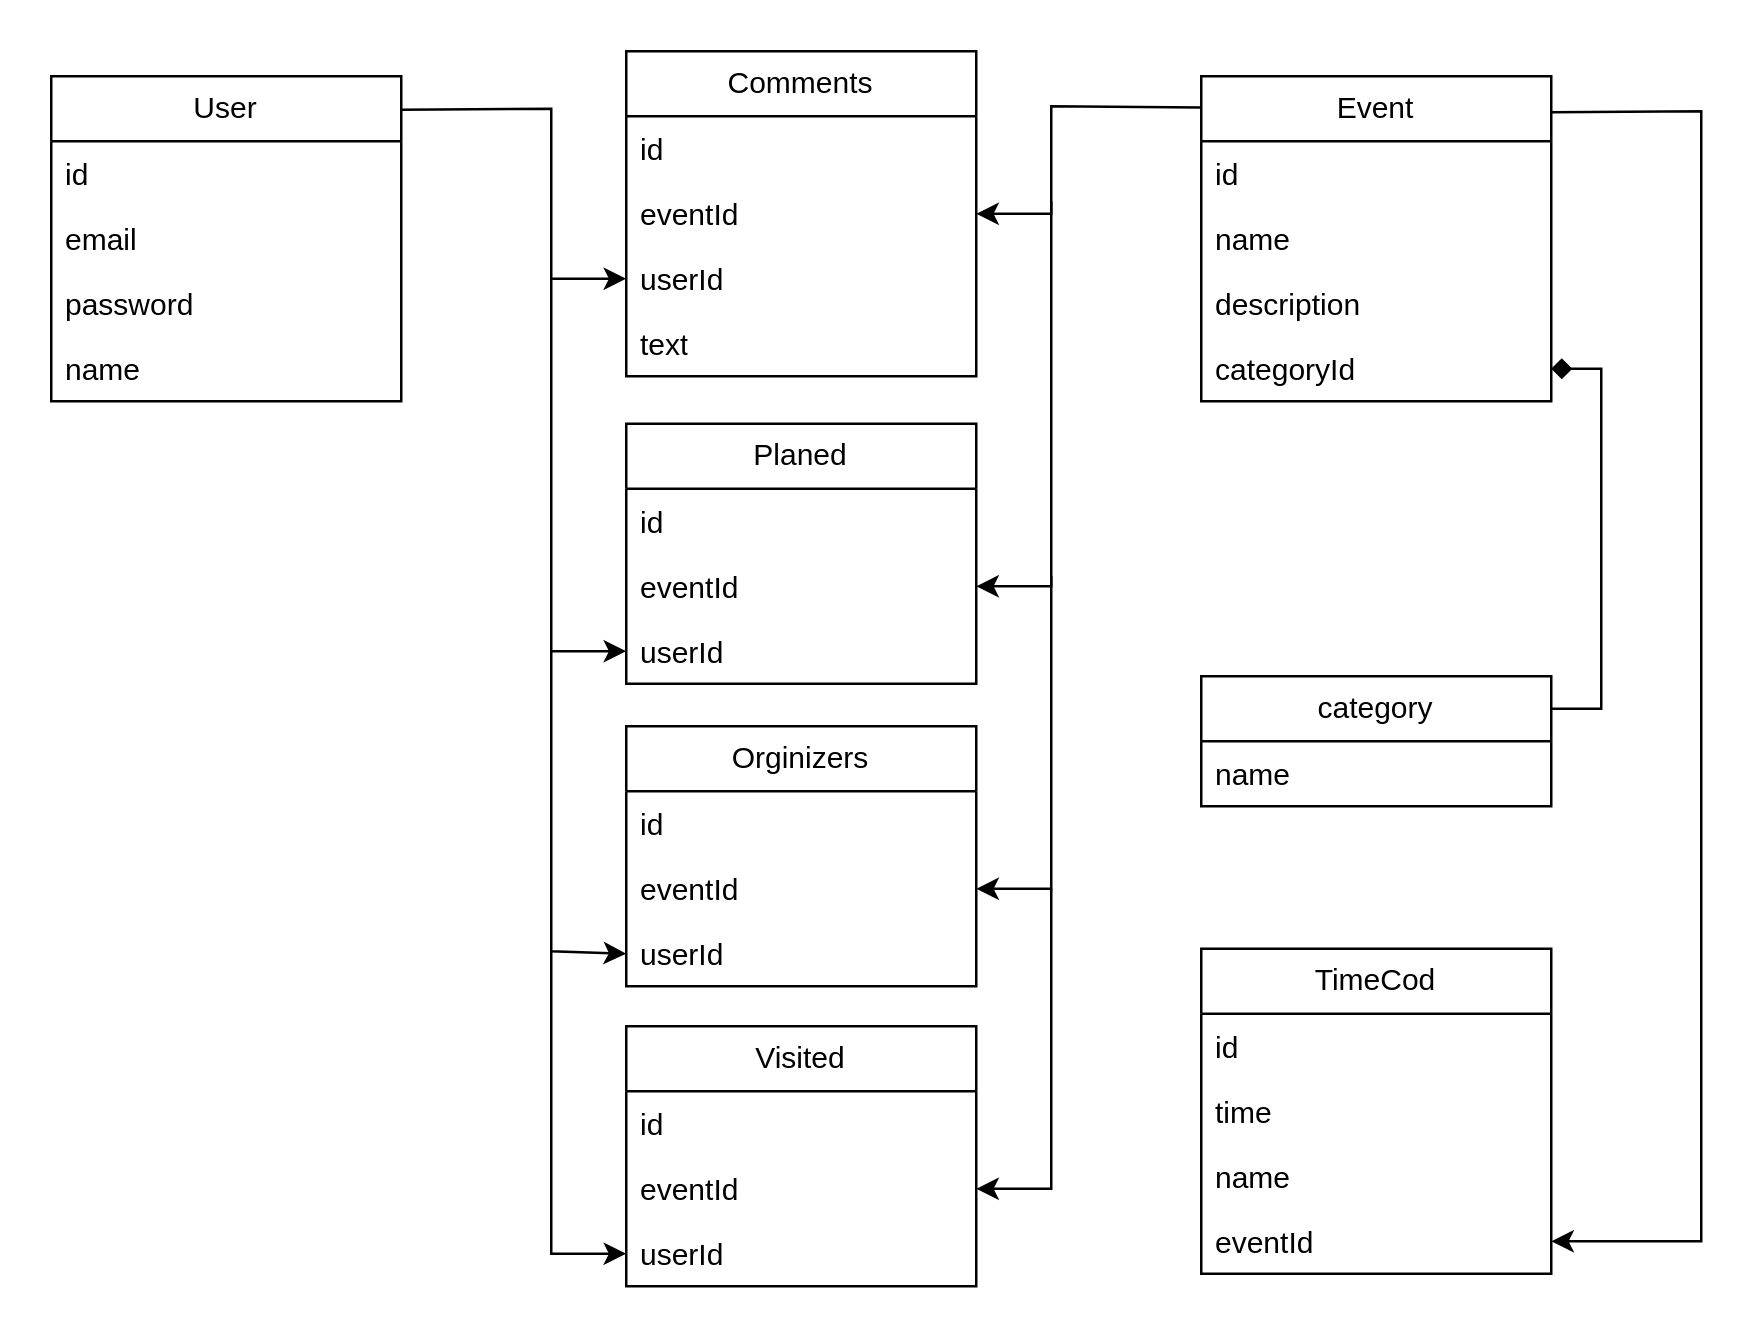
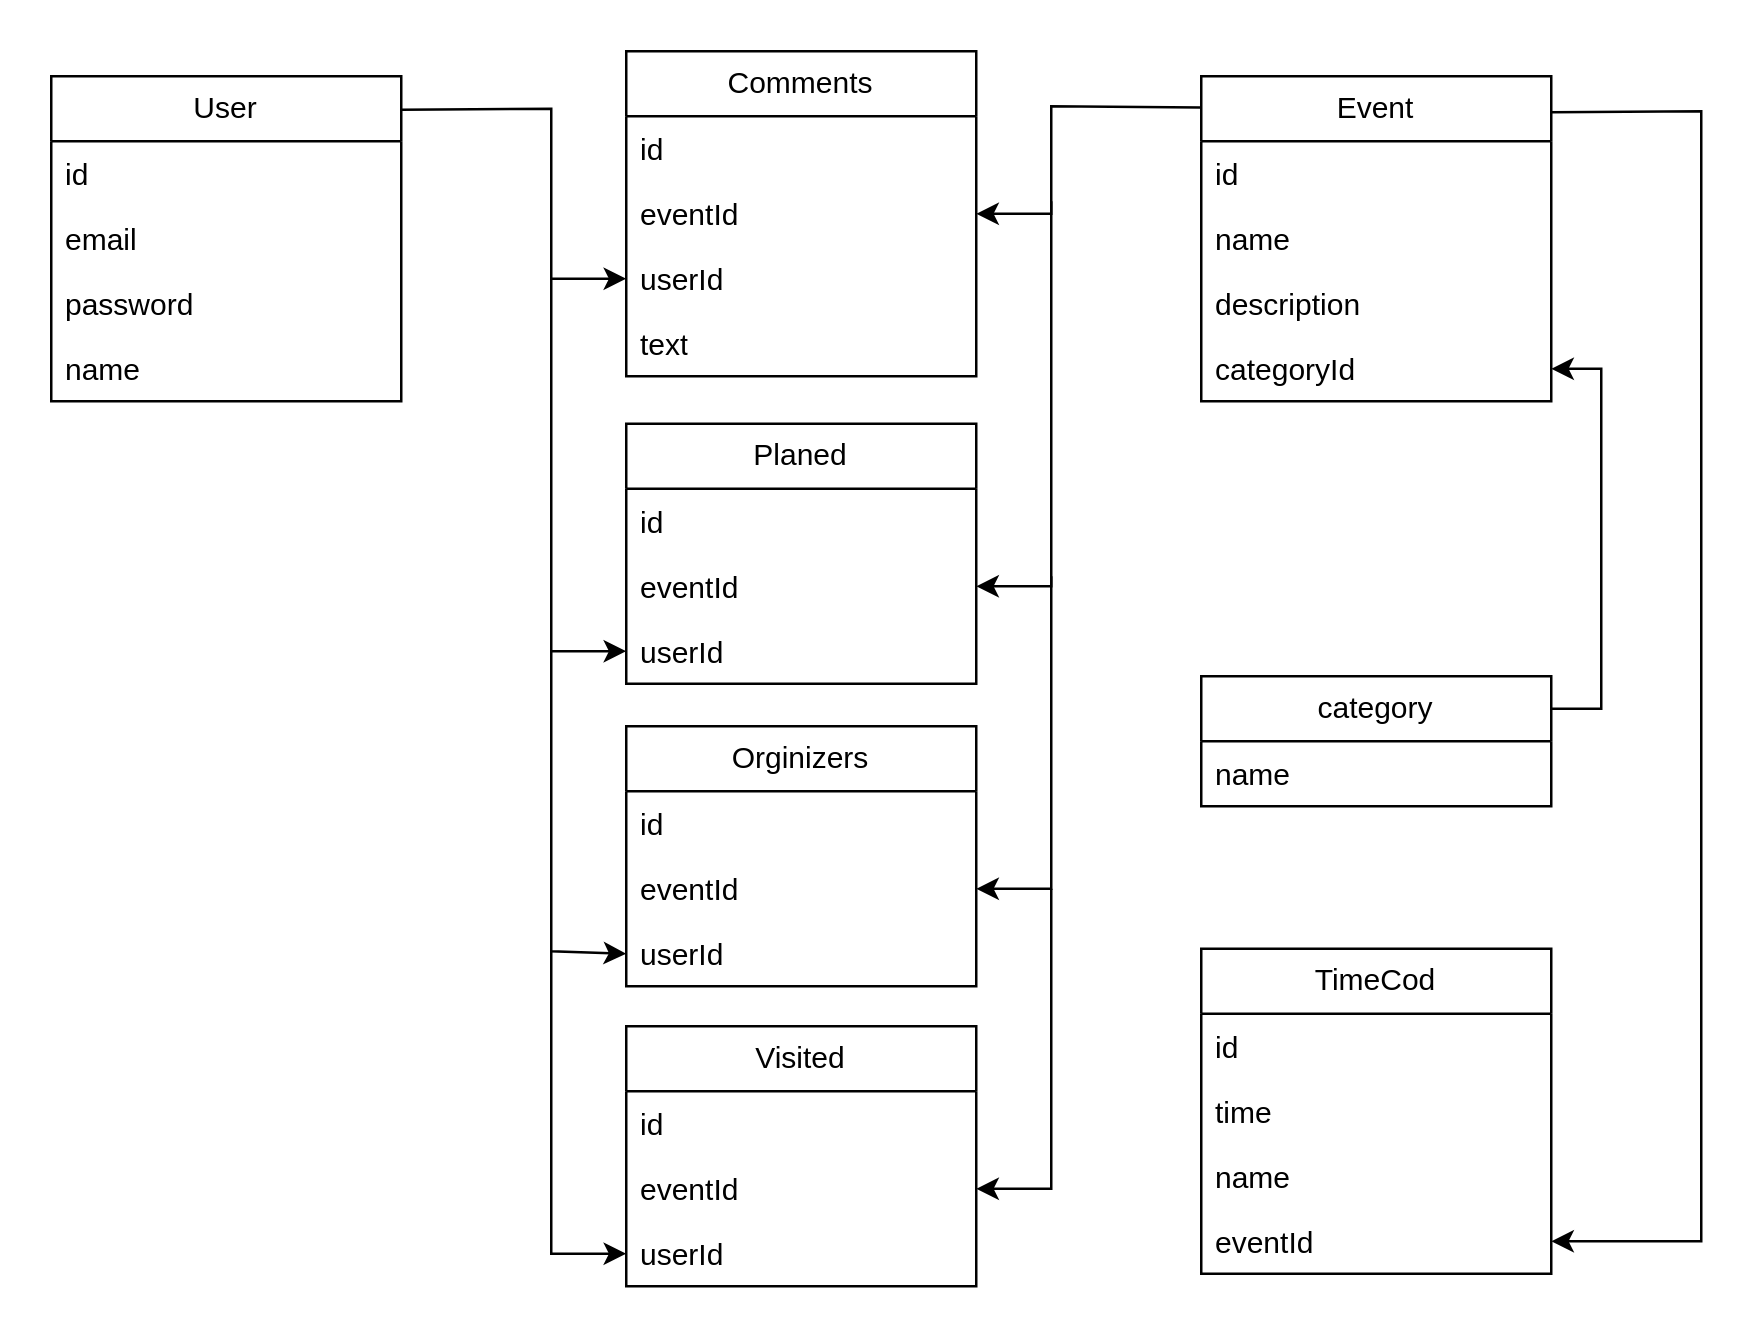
  <mxCell id="0" />
  <mxCell id="1" parent="0" />
  <mxCell id="2" value="User" style="swimlane;fontStyle=0;childLayout=stackLayout;horizontal=1;startSize=26;fillColor=none;horizontalStack=0;resizeParent=1;resizeParentMax=0;resizeLast=0;collapsible=1;marginBottom=0;whiteSpace=wrap;html=1;" vertex="1" parent="1"><mxGeometry x="20" y="30" width="140" height="130" as="geometry" /></mxCell>
  <mxCell id="3" value="id" style="text;strokeColor=none;fillColor=none;align=left;verticalAlign=top;spacingLeft=4;spacingRight=4;overflow=hidden;rotatable=0;points=[[0,0.5],[1,0.5]];portConstraint=eastwest;whiteSpace=wrap;html=1;" vertex="1" parent="2"><mxGeometry y="26" width="140" height="26" as="geometry" /></mxCell>
  <mxCell id="4" value="email" style="text;strokeColor=none;fillColor=none;align=left;verticalAlign=top;spacingLeft=4;spacingRight=4;overflow=hidden;rotatable=0;points=[[0,0.5],[1,0.5]];portConstraint=eastwest;whiteSpace=wrap;html=1;" vertex="1" parent="2"><mxGeometry y="52" width="140" height="26" as="geometry" /></mxCell>
  <mxCell id="5" value="password" style="text;strokeColor=none;fillColor=none;align=left;verticalAlign=top;spacingLeft=4;spacingRight=4;overflow=hidden;rotatable=0;points=[[0,0.5],[1,0.5]];portConstraint=eastwest;whiteSpace=wrap;html=1;" vertex="1" parent="2"><mxGeometry y="78" width="140" height="26" as="geometry" /></mxCell>
  <mxCell id="6" value="name" style="text;strokeColor=none;fillColor=none;align=left;verticalAlign=top;spacingLeft=4;spacingRight=4;overflow=hidden;rotatable=0;points=[[0,0.5],[1,0.5]];portConstraint=eastwest;whiteSpace=wrap;html=1;" vertex="1" parent="2"><mxGeometry y="104" width="140" height="26" as="geometry" /></mxCell>
  <mxCell id="7" value="Event" style="swimlane;fontStyle=0;childLayout=stackLayout;horizontal=1;startSize=26;fillColor=none;horizontalStack=0;resizeParent=1;resizeParentMax=0;resizeLast=0;collapsible=1;marginBottom=0;whiteSpace=wrap;html=1;" vertex="1" parent="1"><mxGeometry x="480" y="30" width="140" height="130" as="geometry" /></mxCell>
  <mxCell id="8" value="id" style="text;strokeColor=none;fillColor=none;align=left;verticalAlign=top;spacingLeft=4;spacingRight=4;overflow=hidden;rotatable=0;points=[[0,0.5],[1,0.5]];portConstraint=eastwest;whiteSpace=wrap;html=1;" vertex="1" parent="7"><mxGeometry y="26" width="140" height="26" as="geometry" /></mxCell>
  <mxCell id="9" value="name" style="text;strokeColor=none;fillColor=none;align=left;verticalAlign=top;spacingLeft=4;spacingRight=4;overflow=hidden;rotatable=0;points=[[0,0.5],[1,0.5]];portConstraint=eastwest;whiteSpace=wrap;html=1;" vertex="1" parent="7"><mxGeometry y="52" width="140" height="26" as="geometry" /></mxCell>
  <mxCell id="10" value="description" style="text;strokeColor=none;fillColor=none;align=left;verticalAlign=top;spacingLeft=4;spacingRight=4;overflow=hidden;rotatable=0;points=[[0,0.5],[1,0.5]];portConstraint=eastwest;whiteSpace=wrap;html=1;" vertex="1" parent="7"><mxGeometry y="78" width="140" height="26" as="geometry" /></mxCell>
  <mxCell id="11" value="categoryId" style="text;strokeColor=none;fillColor=none;align=left;verticalAlign=top;spacingLeft=4;spacingRight=4;overflow=hidden;rotatable=0;points=[[0,0.5],[1,0.5]];portConstraint=eastwest;whiteSpace=wrap;html=1;" vertex="1" parent="7"><mxGeometry y="104" width="140" height="26" as="geometry" /></mxCell>
  <mxCell id="12" value="category" style="swimlane;fontStyle=0;childLayout=stackLayout;horizontal=1;startSize=26;fillColor=none;horizontalStack=0;resizeParent=1;resizeParentMax=0;resizeLast=0;collapsible=1;marginBottom=0;whiteSpace=wrap;html=1;" vertex="1" parent="1"><mxGeometry x="480" y="270" width="140" height="52" as="geometry" /></mxCell>
  <mxCell id="13" value="name" style="text;strokeColor=none;fillColor=none;align=left;verticalAlign=top;spacingLeft=4;spacingRight=4;overflow=hidden;rotatable=0;points=[[0,0.5],[1,0.5]];portConstraint=eastwest;whiteSpace=wrap;html=1;" vertex="1" parent="12"><mxGeometry y="26" width="140" height="26" as="geometry" /></mxCell>
- <mxCell id="14" value="" style="endArrow=diamond;html=1;rounded=0;exitX=1;exitY=0.25;exitDx=0;exitDy=0;entryX=1;entryY=0.5;entryDx=0;entryDy=0;" edge="1" parent="1" source="12" target="11"><mxGeometry width="50" height="50" relative="1" as="geometry"><mxPoint x="660" y="270" as="sourcePoint" /><mxPoint x="710" y="220" as="targetPoint" /><Array as="points"><mxPoint x="640" y="283" /><mxPoint x="640" y="147" /></Array></mxGeometry></mxCell>
+ <mxCell id="14" value="" style="endArrow=classic;html=1;rounded=0;exitX=1;exitY=0.25;exitDx=0;exitDy=0;entryX=1;entryY=0.5;entryDx=0;entryDy=0;" edge="1" parent="1" source="12" target="11"><mxGeometry width="50" height="50" relative="1" as="geometry"><mxPoint x="660" y="270" as="sourcePoint" /><mxPoint x="710" y="220" as="targetPoint" /><Array as="points"><mxPoint x="640" y="283" /><mxPoint x="640" y="147" /></Array></mxGeometry></mxCell>
  <mxCell id="15" value="Comments" style="swimlane;fontStyle=0;childLayout=stackLayout;horizontal=1;startSize=26;fillColor=none;horizontalStack=0;resizeParent=1;resizeParentMax=0;resizeLast=0;collapsible=1;marginBottom=0;whiteSpace=wrap;html=1;" vertex="1" parent="1"><mxGeometry x="250" width="140" height="130" as="geometry" y="20" /></mxCell>
  <mxCell id="16" value="id" style="text;strokeColor=none;fillColor=none;align=left;verticalAlign=top;spacingLeft=4;spacingRight=4;overflow=hidden;rotatable=0;points=[[0,0.5],[1,0.5]];portConstraint=eastwest;whiteSpace=wrap;html=1;" vertex="1" parent="15"><mxGeometry y="26" width="140" height="26" as="geometry" /></mxCell>
  <mxCell id="17" value="eventId" style="text;strokeColor=none;fillColor=none;align=left;verticalAlign=top;spacingLeft=4;spacingRight=4;overflow=hidden;rotatable=0;points=[[0,0.5],[1,0.5]];portConstraint=eastwest;whiteSpace=wrap;html=1;" vertex="1" parent="15"><mxGeometry y="52" width="140" height="26" as="geometry" /></mxCell>
  <mxCell id="18" value="userId" style="text;strokeColor=none;fillColor=none;align=left;verticalAlign=top;spacingLeft=4;spacingRight=4;overflow=hidden;rotatable=0;points=[[0,0.5],[1,0.5]];portConstraint=eastwest;whiteSpace=wrap;html=1;" vertex="1" parent="15"><mxGeometry y="78" width="140" height="26" as="geometry" /></mxCell>
  <mxCell id="19" value="text" style="text;strokeColor=none;fillColor=none;align=left;verticalAlign=top;spacingLeft=4;spacingRight=4;overflow=hidden;rotatable=0;points=[[0,0.5],[1,0.5]];portConstraint=eastwest;whiteSpace=wrap;html=1;" vertex="1" parent="15"><mxGeometry y="104" width="140" height="26" as="geometry" /></mxCell>
  <mxCell id="20" value="" style="endArrow=classic;html=1;rounded=0;exitX=0.998;exitY=0.103;exitDx=0;exitDy=0;exitPerimeter=0;entryX=0;entryY=0.5;entryDx=0;entryDy=0;" edge="1" parent="1" source="2" target="18"><mxGeometry width="50" height="50" relative="1" as="geometry"><mxPoint x="40" y="110" as="sourcePoint" /><mxPoint x="90" y="60" as="targetPoint" /><Array as="points"><mxPoint x="220" y="43" /><mxPoint x="220" y="111" /></Array></mxGeometry></mxCell>
  <mxCell id="21" value="" style="endArrow=classic;html=1;rounded=0;exitX=-0.001;exitY=0.096;exitDx=0;exitDy=0;exitPerimeter=0;entryX=1;entryY=0.5;entryDx=0;entryDy=0;" edge="1" parent="1" source="7" target="17"><mxGeometry width="50" height="50" relative="1" as="geometry"><mxPoint x="410" y="100" as="sourcePoint" /><mxPoint x="460" y="50" as="targetPoint" /><Array as="points"><mxPoint x="420" y="42" /><mxPoint x="420" y="85" /></Array></mxGeometry></mxCell>
  <mxCell id="22" value="Planed" style="swimlane;fontStyle=0;childLayout=stackLayout;horizontal=1;startSize=26;fillColor=none;horizontalStack=0;resizeParent=1;resizeParentMax=0;resizeLast=0;collapsible=1;marginBottom=0;whiteSpace=wrap;html=1;" vertex="1" parent="1"><mxGeometry x="250" y="169" width="140" height="104" as="geometry" /></mxCell>
  <mxCell id="23" value="id" style="text;strokeColor=none;fillColor=none;align=left;verticalAlign=top;spacingLeft=4;spacingRight=4;overflow=hidden;rotatable=0;points=[[0,0.5],[1,0.5]];portConstraint=eastwest;whiteSpace=wrap;html=1;" vertex="1" parent="22"><mxGeometry y="26" width="140" height="26" as="geometry" /></mxCell>
  <mxCell id="24" value="eventId" style="text;strokeColor=none;fillColor=none;align=left;verticalAlign=top;spacingLeft=4;spacingRight=4;overflow=hidden;rotatable=0;points=[[0,0.5],[1,0.5]];portConstraint=eastwest;whiteSpace=wrap;html=1;" vertex="1" parent="22"><mxGeometry y="52" width="140" height="26" as="geometry" /></mxCell>
  <mxCell id="25" value="userId" style="text;strokeColor=none;fillColor=none;align=left;verticalAlign=top;spacingLeft=4;spacingRight=4;overflow=hidden;rotatable=0;points=[[0,0.5],[1,0.5]];portConstraint=eastwest;whiteSpace=wrap;html=1;" vertex="1" parent="22"><mxGeometry y="78" width="140" height="26" as="geometry" /></mxCell>
  <mxCell id="26" value="" style="endArrow=classic;html=1;rounded=0;entryX=0;entryY=0.5;entryDx=0;entryDy=0;" edge="1" parent="1" target="25"><mxGeometry width="50" height="50" relative="1" as="geometry"><mxPoint x="220" y="111" as="sourcePoint" /><mxPoint x="220" y="180" as="targetPoint" /><Array as="points"><mxPoint x="220" y="260" /></Array></mxGeometry></mxCell>
  <mxCell id="27" value="" style="endArrow=classic;html=1;rounded=0;entryX=1;entryY=0.5;entryDx=0;entryDy=0;" edge="1" parent="1" target="24"><mxGeometry width="50" height="50" relative="1" as="geometry"><mxPoint x="420" y="80" as="sourcePoint" /><mxPoint x="420" y="170" as="targetPoint" /><Array as="points"><mxPoint x="420" y="234" /></Array></mxGeometry></mxCell>
  <mxCell id="28" value="Orginizers" style="swimlane;fontStyle=0;childLayout=stackLayout;horizontal=1;startSize=26;fillColor=none;horizontalStack=0;resizeParent=1;resizeParentMax=0;resizeLast=0;collapsible=1;marginBottom=0;whiteSpace=wrap;html=1;" vertex="1" parent="1"><mxGeometry x="250" y="290" width="140" height="104" as="geometry" /></mxCell>
  <mxCell id="29" value="id" style="text;strokeColor=none;fillColor=none;align=left;verticalAlign=top;spacingLeft=4;spacingRight=4;overflow=hidden;rotatable=0;points=[[0,0.5],[1,0.5]];portConstraint=eastwest;whiteSpace=wrap;html=1;" vertex="1" parent="28"><mxGeometry y="26" width="140" height="26" as="geometry" /></mxCell>
  <mxCell id="30" value="eventId" style="text;strokeColor=none;fillColor=none;align=left;verticalAlign=top;spacingLeft=4;spacingRight=4;overflow=hidden;rotatable=0;points=[[0,0.5],[1,0.5]];portConstraint=eastwest;whiteSpace=wrap;html=1;" vertex="1" parent="28"><mxGeometry y="52" width="140" height="26" as="geometry" /></mxCell>
  <mxCell id="31" value="userId" style="text;strokeColor=none;fillColor=none;align=left;verticalAlign=top;spacingLeft=4;spacingRight=4;overflow=hidden;rotatable=0;points=[[0,0.5],[1,0.5]];portConstraint=eastwest;whiteSpace=wrap;html=1;" vertex="1" parent="28"><mxGeometry y="78" width="140" height="26" as="geometry" /></mxCell>
  <mxCell id="32" value="" style="endArrow=classic;html=1;rounded=0;entryX=0;entryY=0.5;entryDx=0;entryDy=0;" edge="1" parent="1" target="31"><mxGeometry width="50" height="50" relative="1" as="geometry"><mxPoint x="220" y="260" as="sourcePoint" /><mxPoint x="250" y="300" as="targetPoint" /><Array as="points"><mxPoint x="220" y="380" /></Array></mxGeometry></mxCell>
  <mxCell id="33" value="" style="endArrow=classic;html=1;rounded=0;entryX=1;entryY=0.5;entryDx=0;entryDy=0;" edge="1" parent="1" target="30"><mxGeometry width="50" height="50" relative="1" as="geometry"><mxPoint x="420" y="230" as="sourcePoint" /><mxPoint x="440" y="290" as="targetPoint" /><Array as="points"><mxPoint x="420" y="355" /></Array></mxGeometry></mxCell>
  <mxCell id="34" value="Visited" style="swimlane;fontStyle=0;childLayout=stackLayout;horizontal=1;startSize=26;fillColor=none;horizontalStack=0;resizeParent=1;resizeParentMax=0;resizeLast=0;collapsible=1;marginBottom=0;whiteSpace=wrap;html=1;" vertex="1" parent="1"><mxGeometry x="250" y="410" width="140" height="104" as="geometry" /></mxCell>
  <mxCell id="35" value="id" style="text;strokeColor=none;fillColor=none;align=left;verticalAlign=top;spacingLeft=4;spacingRight=4;overflow=hidden;rotatable=0;points=[[0,0.5],[1,0.5]];portConstraint=eastwest;whiteSpace=wrap;html=1;" vertex="1" parent="34"><mxGeometry y="26" width="140" height="26" as="geometry" /></mxCell>
  <mxCell id="36" value="eventId" style="text;strokeColor=none;fillColor=none;align=left;verticalAlign=top;spacingLeft=4;spacingRight=4;overflow=hidden;rotatable=0;points=[[0,0.5],[1,0.5]];portConstraint=eastwest;whiteSpace=wrap;html=1;" vertex="1" parent="34"><mxGeometry y="52" width="140" height="26" as="geometry" /></mxCell>
  <mxCell id="37" value="userId" style="text;strokeColor=none;fillColor=none;align=left;verticalAlign=top;spacingLeft=4;spacingRight=4;overflow=hidden;rotatable=0;points=[[0,0.5],[1,0.5]];portConstraint=eastwest;whiteSpace=wrap;html=1;" vertex="1" parent="34"><mxGeometry y="78" width="140" height="26" as="geometry" /></mxCell>
  <mxCell id="38" value="" style="endArrow=classic;html=1;rounded=0;entryX=0;entryY=0.5;entryDx=0;entryDy=0;" edge="1" parent="1" target="37"><mxGeometry width="50" height="50" relative="1" as="geometry"><mxPoint x="220" y="380" as="sourcePoint" /><mxPoint x="50" y="390" as="targetPoint" /><Array as="points"><mxPoint x="220" y="501" /></Array></mxGeometry></mxCell>
  <mxCell id="39" value="" style="endArrow=classic;html=1;rounded=0;entryX=1;entryY=0.5;entryDx=0;entryDy=0;" edge="1" parent="1" target="36"><mxGeometry width="50" height="50" relative="1" as="geometry"><mxPoint x="420" y="355" as="sourcePoint" /><mxPoint x="470" y="400" as="targetPoint" /><Array as="points"><mxPoint x="420" y="475" /></Array></mxGeometry></mxCell>
  <mxCell id="40" value="TimeCod" style="swimlane;fontStyle=0;childLayout=stackLayout;horizontal=1;startSize=26;fillColor=none;horizontalStack=0;resizeParent=1;resizeParentMax=0;resizeLast=0;collapsible=1;marginBottom=0;whiteSpace=wrap;html=1;" vertex="1" parent="1"><mxGeometry x="480" y="379" width="140" height="130" as="geometry" /></mxCell>
  <mxCell id="41" value="id" style="text;strokeColor=none;fillColor=none;align=left;verticalAlign=top;spacingLeft=4;spacingRight=4;overflow=hidden;rotatable=0;points=[[0,0.5],[1,0.5]];portConstraint=eastwest;whiteSpace=wrap;html=1;" vertex="1" parent="40"><mxGeometry y="26" width="140" height="26" as="geometry" /></mxCell>
  <mxCell id="42" value="time" style="text;strokeColor=none;fillColor=none;align=left;verticalAlign=top;spacingLeft=4;spacingRight=4;overflow=hidden;rotatable=0;points=[[0,0.5],[1,0.5]];portConstraint=eastwest;whiteSpace=wrap;html=1;" vertex="1" parent="40"><mxGeometry y="52" width="140" height="26" as="geometry" /></mxCell>
  <mxCell id="43" value="name" style="text;strokeColor=none;fillColor=none;align=left;verticalAlign=top;spacingLeft=4;spacingRight=4;overflow=hidden;rotatable=0;points=[[0,0.5],[1,0.5]];portConstraint=eastwest;whiteSpace=wrap;html=1;" vertex="1" parent="40"><mxGeometry y="78" width="140" height="26" as="geometry" /></mxCell>
  <mxCell id="44" value="eventId" style="text;strokeColor=none;fillColor=none;align=left;verticalAlign=top;spacingLeft=4;spacingRight=4;overflow=hidden;rotatable=0;points=[[0,0.5],[1,0.5]];portConstraint=eastwest;whiteSpace=wrap;html=1;" vertex="1" parent="40"><mxGeometry y="104" width="140" height="26" as="geometry" /></mxCell>
  <mxCell id="45" value="" style="endArrow=classic;html=1;rounded=0;exitX=1.001;exitY=0.111;exitDx=0;exitDy=0;exitPerimeter=0;entryX=1;entryY=0.5;entryDx=0;entryDy=0;" edge="1" parent="1" source="7" target="44"><mxGeometry width="50" height="50" relative="1" as="geometry"><mxPoint x="790" y="110" as="sourcePoint" /><mxPoint x="840" y="60" as="targetPoint" /><Array as="points"><mxPoint x="680" y="44" /><mxPoint x="680" y="496" /></Array></mxGeometry></mxCell>
